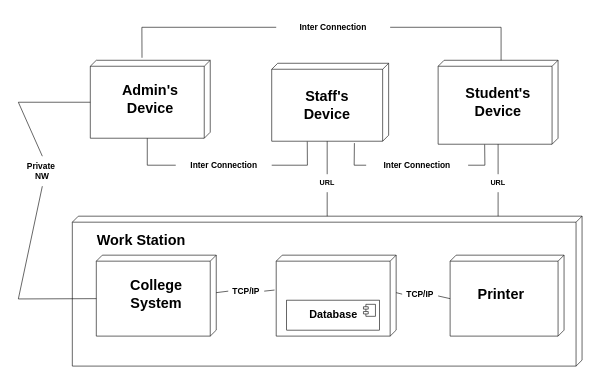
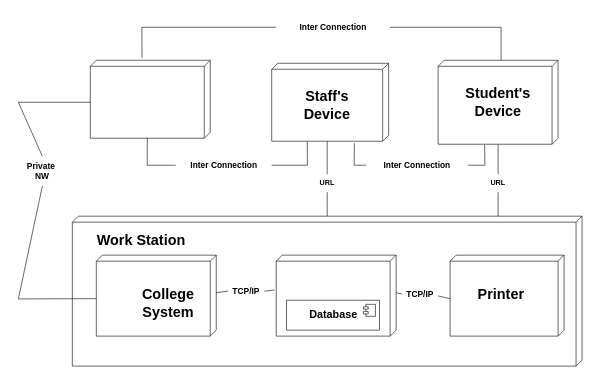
  <mxCell id="0" />
  <mxCell id="1" parent="0" />
  <mxCell id="2" value="" style="verticalAlign=top;align=left;spacingTop=8;spacingLeft=2;spacingRight=12;shape=cube;size=10;direction=south;fontStyle=4;html=1;" vertex="1" parent="1"><mxGeometry x="150" y="100" width="200" height="130" as="geometry" /></mxCell>
  <mxCell id="3" value="" style="verticalAlign=top;align=left;spacingTop=8;spacingLeft=2;spacingRight=12;shape=cube;size=10;direction=south;fontStyle=4;html=1;" vertex="1" parent="1"><mxGeometry x="452.5" y="105" width="195" height="130" as="geometry" /></mxCell>
  <mxCell id="4" value="" style="verticalAlign=top;align=left;spacingTop=8;spacingLeft=2;spacingRight=12;shape=cube;size=10;direction=south;fontStyle=4;html=1;" vertex="1" parent="1"><mxGeometry x="730" y="100" width="200" height="140" as="geometry" /></mxCell>
  <mxCell id="5" value="" style="verticalAlign=top;align=left;spacingTop=8;spacingLeft=2;spacingRight=12;shape=cube;size=10;direction=south;fontStyle=4;html=1;" vertex="1" parent="1"><mxGeometry x="120" y="360" width="850" height="250" as="geometry" /></mxCell>
  <mxCell id="6" value="" style="verticalAlign=top;align=left;spacingTop=8;spacingLeft=2;spacingRight=12;shape=cube;size=10;direction=south;fontStyle=4;html=1;" vertex="1" parent="1"><mxGeometry x="160" y="425" width="200" height="135" as="geometry" /></mxCell>
  <mxCell id="7" value="" style="verticalAlign=top;align=left;spacingTop=8;spacingLeft=2;spacingRight=12;shape=cube;size=10;direction=south;fontStyle=4;html=1;" vertex="1" parent="1"><mxGeometry x="750" y="425" width="190" height="135" as="geometry" /></mxCell>
  <mxCell id="8" value="" style="verticalAlign=top;align=left;spacingTop=8;spacingLeft=2;spacingRight=12;shape=cube;size=10;direction=south;fontStyle=4;html=1;" vertex="1" parent="1"><mxGeometry x="460" y="425" width="200" height="135" as="geometry" /></mxCell>
  <mxCell id="9" value="&lt;h1 style=&quot;text-align: justify;&quot;&gt;Work Station&lt;/h1&gt;" style="text;html=1;strokeColor=none;fillColor=none;align=center;verticalAlign=middle;whiteSpace=wrap;rounded=0;" vertex="1" parent="1"><mxGeometry x="145" y="380" width="180" height="40" as="geometry" /></mxCell>
- <mxCell id="10" value="&lt;h1&gt;&lt;b&gt;Admin's Device&lt;/b&gt;&lt;/h1&gt;" style="text;html=1;strokeColor=none;fillColor=none;align=center;verticalAlign=middle;whiteSpace=wrap;rounded=0;" vertex="1" parent="1"><mxGeometry x="180" y="132.5" width="140" height="65" as="geometry" /></mxCell>
  <mxCell id="11" value="&lt;h1&gt;Staff's Device&lt;/h1&gt;" style="text;html=1;strokeColor=none;fillColor=none;align=center;verticalAlign=middle;whiteSpace=wrap;rounded=0;" vertex="1" parent="1"><mxGeometry x="470" y="135" width="150" height="80" as="geometry" /></mxCell>
  <mxCell id="12" value="&lt;h1&gt;Student's Device&lt;/h1&gt;" style="text;html=1;strokeColor=none;fillColor=none;align=center;verticalAlign=middle;whiteSpace=wrap;rounded=0;" vertex="1" parent="1"><mxGeometry x="760" y="125" width="140" height="90" as="geometry" /></mxCell>
- <mxCell id="13" value="&lt;h1&gt;College System&lt;/h1&gt;" style="text;html=1;strokeColor=none;fillColor=none;align=center;verticalAlign=middle;whiteSpace=wrap;rounded=0;" vertex="1" parent="1"><mxGeometry x="190" y="450" width="140" height="80" as="geometry" /></mxCell>
+ <mxCell id="13" value="&lt;h1&gt;College System&lt;/h1&gt;" style="text;html=1;strokeColor=none;fillColor=none;align=center;verticalAlign=middle;whiteSpace=wrap;rounded=0;" vertex="1" parent="1"><mxGeometry x="210" y="465" width="140" height="80" as="geometry" /></mxCell>
  <mxCell id="14" value="&lt;h1&gt;Printer&lt;/h1&gt;" style="text;html=1;strokeColor=none;fillColor=none;align=center;verticalAlign=middle;whiteSpace=wrap;rounded=0;" vertex="1" parent="1"><mxGeometry x="770" y="450" width="130" height="80" as="geometry" /></mxCell>
  <mxCell id="15" value="" style="endArrow=none;html=1;rounded=0;entryX=0;entryY=0;entryDx=130;entryDy=102.5;entryPerimeter=0;" edge="1" parent="1" target="3"><mxGeometry relative="1" as="geometry"><mxPoint x="545" y="290" as="sourcePoint" /><mxPoint x="550" y="230" as="targetPoint" /></mxGeometry></mxCell>
  <mxCell id="16" value="&lt;h4&gt;URL&lt;/h4&gt;" style="text;html=1;strokeColor=none;fillColor=none;align=center;verticalAlign=middle;whiteSpace=wrap;rounded=0;" vertex="1" parent="1"><mxGeometry x="515" y="290" width="60" height="30" as="geometry" /></mxCell>
  <mxCell id="17" value="" style="endArrow=none;html=1;rounded=0;exitX=0.5;exitY=1;exitDx=0;exitDy=0;" edge="1" parent="1" source="16"><mxGeometry relative="1" as="geometry"><mxPoint x="430" y="340" as="sourcePoint" /><mxPoint x="545" y="360" as="targetPoint" /><Array as="points" /></mxGeometry></mxCell>
  <mxCell id="18" value="&lt;h4&gt;URL&lt;/h4&gt;" style="text;html=1;strokeColor=none;fillColor=none;align=center;verticalAlign=middle;whiteSpace=wrap;rounded=0;" vertex="1" parent="1"><mxGeometry x="800" y="290" width="60" height="30" as="geometry" /></mxCell>
  <mxCell id="19" value="" style="endArrow=none;html=1;rounded=0;" edge="1" parent="1"><mxGeometry relative="1" as="geometry"><mxPoint x="830" y="290" as="sourcePoint" /><mxPoint x="830" y="240" as="targetPoint" /></mxGeometry></mxCell>
  <mxCell id="20" value="" style="endArrow=none;html=1;rounded=0;exitX=0.5;exitY=1;exitDx=0;exitDy=0;" edge="1" parent="1" source="18"><mxGeometry relative="1" as="geometry"><mxPoint x="690" y="290" as="sourcePoint" /><mxPoint x="830" y="360" as="targetPoint" /></mxGeometry></mxCell>
  <mxCell id="21" value="&lt;h3&gt;&lt;b&gt;Inter Connection&lt;/b&gt;&lt;/h3&gt;" style="text;html=1;strokeColor=none;fillColor=none;align=center;verticalAlign=middle;whiteSpace=wrap;rounded=0;" vertex="1" parent="1"><mxGeometry x="610" y="255" width="170" height="40" as="geometry" /></mxCell>
  <mxCell id="22" value="&lt;h3&gt;Inter Connection&lt;/h3&gt;" style="text;html=1;strokeColor=none;fillColor=none;align=center;verticalAlign=middle;whiteSpace=wrap;rounded=0;" vertex="1" parent="1"><mxGeometry x="460" y="20" width="190" height="50" as="geometry" /></mxCell>
  <mxCell id="23" value="&lt;h3&gt;Inter Connection&lt;/h3&gt;" style="text;html=1;strokeColor=none;fillColor=none;align=center;verticalAlign=middle;whiteSpace=wrap;rounded=0;" vertex="1" parent="1"><mxGeometry x="292.5" y="250" width="160" height="50" as="geometry" /></mxCell>
  <mxCell id="24" value="&lt;h3&gt;Private&amp;nbsp;&lt;br&gt;NW&lt;/h3&gt;" style="text;html=1;strokeColor=none;fillColor=none;align=center;verticalAlign=middle;whiteSpace=wrap;rounded=0;" vertex="1" parent="1"><mxGeometry x="20" y="260" width="100" height="50" as="geometry" /></mxCell>
  <mxCell id="25" value="&lt;h3&gt;TCP/IP&lt;/h3&gt;" style="text;html=1;strokeColor=none;fillColor=none;align=center;verticalAlign=middle;whiteSpace=wrap;rounded=0;" vertex="1" parent="1"><mxGeometry x="380" y="470" width="60" height="30" as="geometry" /></mxCell>
  <mxCell id="26" value="&lt;h3&gt;TCP/IP&lt;/h3&gt;" style="text;html=1;strokeColor=none;fillColor=none;align=center;verticalAlign=middle;whiteSpace=wrap;rounded=0;" vertex="1" parent="1"><mxGeometry x="670" y="475" width="60" height="30" as="geometry" /></mxCell>
  <mxCell id="27" style="edgeStyle=orthogonalEdgeStyle;rounded=0;orthogonalLoop=1;jettySize=auto;html=1;exitX=0.5;exitY=1;exitDx=0;exitDy=0;" edge="1" parent="1" source="26" target="26"><mxGeometry relative="1" as="geometry" /></mxCell>
  <mxCell id="28" value="&lt;h2&gt;&lt;b&gt;Database&lt;/b&gt;&lt;/h2&gt;" style="html=1;dropTarget=0;" vertex="1" parent="1"><mxGeometry x="477.5" y="500" width="155" height="50" as="geometry" /></mxCell>
  <mxCell id="29" value="" style="shape=module;jettyWidth=8;jettyHeight=4;" vertex="1" parent="28"><mxGeometry x="1" width="20" height="20" relative="1" as="geometry"><mxPoint x="-27" y="7" as="offset" /></mxGeometry></mxCell>
  <mxCell id="30" value="" style="endArrow=none;html=1;rounded=0;exitX=-0.032;exitY=0.569;exitDx=0;exitDy=0;exitPerimeter=0;" edge="1" parent="1" source="2" target="22"><mxGeometry relative="1" as="geometry"><mxPoint x="430" y="300" as="sourcePoint" /><mxPoint x="590" y="300" as="targetPoint" /><Array as="points"><mxPoint x="236" y="45" /></Array></mxGeometry></mxCell>
  <mxCell id="31" value="" style="endArrow=none;html=1;rounded=0;exitX=1;exitY=0.5;exitDx=0;exitDy=0;entryX=0;entryY=0;entryDx=0;entryDy=95;entryPerimeter=0;" edge="1" parent="1" source="22" target="4"><mxGeometry relative="1" as="geometry"><mxPoint x="430" y="300" as="sourcePoint" /><mxPoint x="590" y="300" as="targetPoint" /><Array as="points"><mxPoint x="835" y="45" /></Array></mxGeometry></mxCell>
  <mxCell id="32" value="" style="endArrow=none;html=1;rounded=0;exitX=0;exitY=0;exitDx=70;exitDy=200;exitPerimeter=0;entryX=0.5;entryY=0;entryDx=0;entryDy=0;" edge="1" parent="1" source="2" target="24"><mxGeometry relative="1" as="geometry"><mxPoint x="430" y="300" as="sourcePoint" /><mxPoint x="590" y="300" as="targetPoint" /><Array as="points"><mxPoint x="30" y="170" /></Array></mxGeometry></mxCell>
  <mxCell id="33" value="" style="endArrow=none;html=1;rounded=0;entryX=0;entryY=0;entryDx=72.5;entryDy=200;entryPerimeter=0;exitX=0.5;exitY=1;exitDx=0;exitDy=0;" edge="1" parent="1" source="24" target="6"><mxGeometry relative="1" as="geometry"><mxPoint x="240" y="300" as="sourcePoint" /><mxPoint x="400" y="300" as="targetPoint" /><Array as="points"><mxPoint x="30" y="498" /></Array></mxGeometry></mxCell>
  <mxCell id="34" value="" style="endArrow=none;html=1;rounded=0;exitX=0;exitY=0;exitDx=130;exitDy=105;exitPerimeter=0;entryX=0;entryY=0.5;entryDx=0;entryDy=0;" edge="1" parent="1" source="2" target="23"><mxGeometry relative="1" as="geometry"><mxPoint x="240" y="300" as="sourcePoint" /><mxPoint x="400" y="300" as="targetPoint" /><Array as="points"><mxPoint x="245" y="275" /></Array></mxGeometry></mxCell>
  <mxCell id="35" value="" style="endArrow=none;html=1;rounded=0;entryX=1;entryY=0.5;entryDx=0;entryDy=0;exitX=1.004;exitY=0.696;exitDx=0;exitDy=0;exitPerimeter=0;" edge="1" parent="1" source="3" target="23"><mxGeometry relative="1" as="geometry"><mxPoint x="240" y="300" as="sourcePoint" /><mxPoint x="400" y="300" as="targetPoint" /><Array as="points"><mxPoint x="512" y="275" /></Array></mxGeometry></mxCell>
  <mxCell id="36" value="" style="endArrow=none;html=1;rounded=0;entryX=1.024;entryY=0.293;entryDx=0;entryDy=0;entryPerimeter=0;exitX=0;exitY=0.5;exitDx=0;exitDy=0;" edge="1" parent="1" source="21" target="3"><mxGeometry relative="1" as="geometry"><mxPoint x="240" y="300" as="sourcePoint" /><mxPoint x="400" y="300" as="targetPoint" /><Array as="points"><mxPoint x="590" y="275" /></Array></mxGeometry></mxCell>
  <mxCell id="37" value="" style="endArrow=none;html=1;rounded=0;entryX=1;entryY=0.5;entryDx=0;entryDy=0;exitX=1.004;exitY=0.612;exitDx=0;exitDy=0;exitPerimeter=0;" edge="1" parent="1" source="4" target="21"><mxGeometry relative="1" as="geometry"><mxPoint x="240" y="300" as="sourcePoint" /><mxPoint x="400" y="300" as="targetPoint" /><Array as="points"><mxPoint x="808" y="275" /></Array></mxGeometry></mxCell>
  <mxCell id="38" value="" style="endArrow=none;html=1;rounded=0;entryX=0;entryY=0.5;entryDx=0;entryDy=0;exitX=0;exitY=0;exitDx=62.5;exitDy=0;exitPerimeter=0;" edge="1" parent="1" source="6" target="25"><mxGeometry relative="1" as="geometry"><mxPoint x="470" y="300" as="sourcePoint" /><mxPoint x="630" y="300" as="targetPoint" /></mxGeometry></mxCell>
  <mxCell id="39" value="" style="endArrow=none;html=1;rounded=0;exitX=1;exitY=0.5;exitDx=0;exitDy=0;entryX=0.431;entryY=1.014;entryDx=0;entryDy=0;entryPerimeter=0;" edge="1" parent="1" source="25" target="8"><mxGeometry relative="1" as="geometry"><mxPoint x="470" y="300" as="sourcePoint" /><mxPoint x="630" y="300" as="targetPoint" /></mxGeometry></mxCell>
  <mxCell id="40" value="" style="endArrow=none;html=1;rounded=0;entryX=0;entryY=0;entryDx=62.5;entryDy=0;entryPerimeter=0;exitX=0;exitY=0.5;exitDx=0;exitDy=0;" edge="1" parent="1" source="26" target="8"><mxGeometry relative="1" as="geometry"><mxPoint x="470" y="300" as="sourcePoint" /><mxPoint x="630" y="300" as="targetPoint" /></mxGeometry></mxCell>
  <mxCell id="41" value="" style="endArrow=none;html=1;rounded=0;entryX=0;entryY=0;entryDx=72.5;entryDy=190;entryPerimeter=0;" edge="1" parent="1" target="7"><mxGeometry relative="1" as="geometry"><mxPoint x="730" y="493" as="sourcePoint" /><mxPoint x="430" y="330" as="targetPoint" /></mxGeometry></mxCell>
